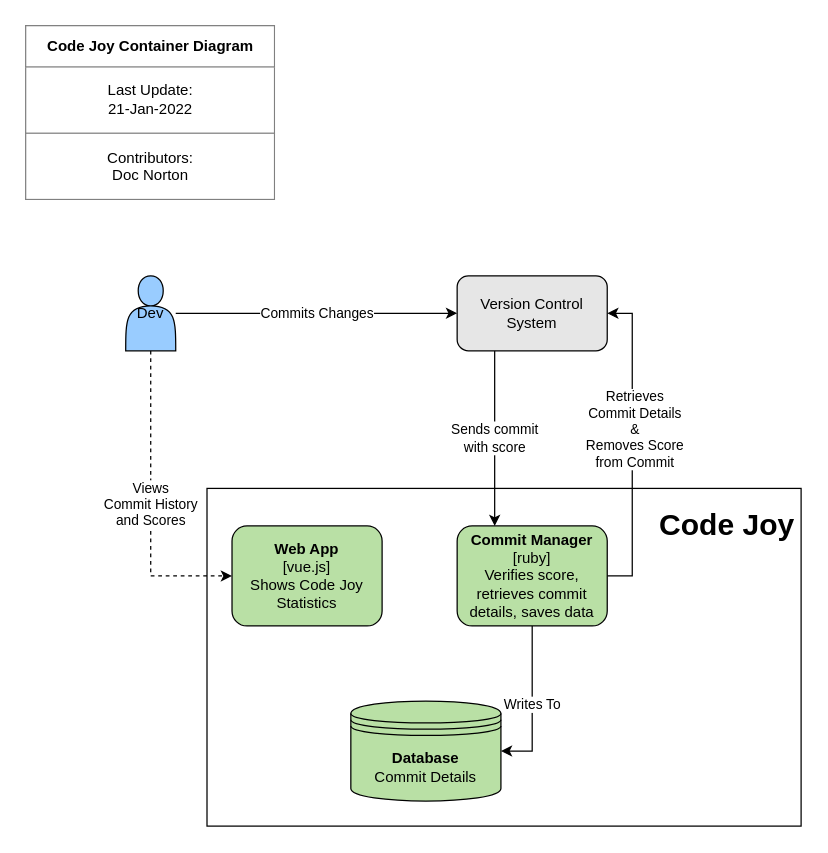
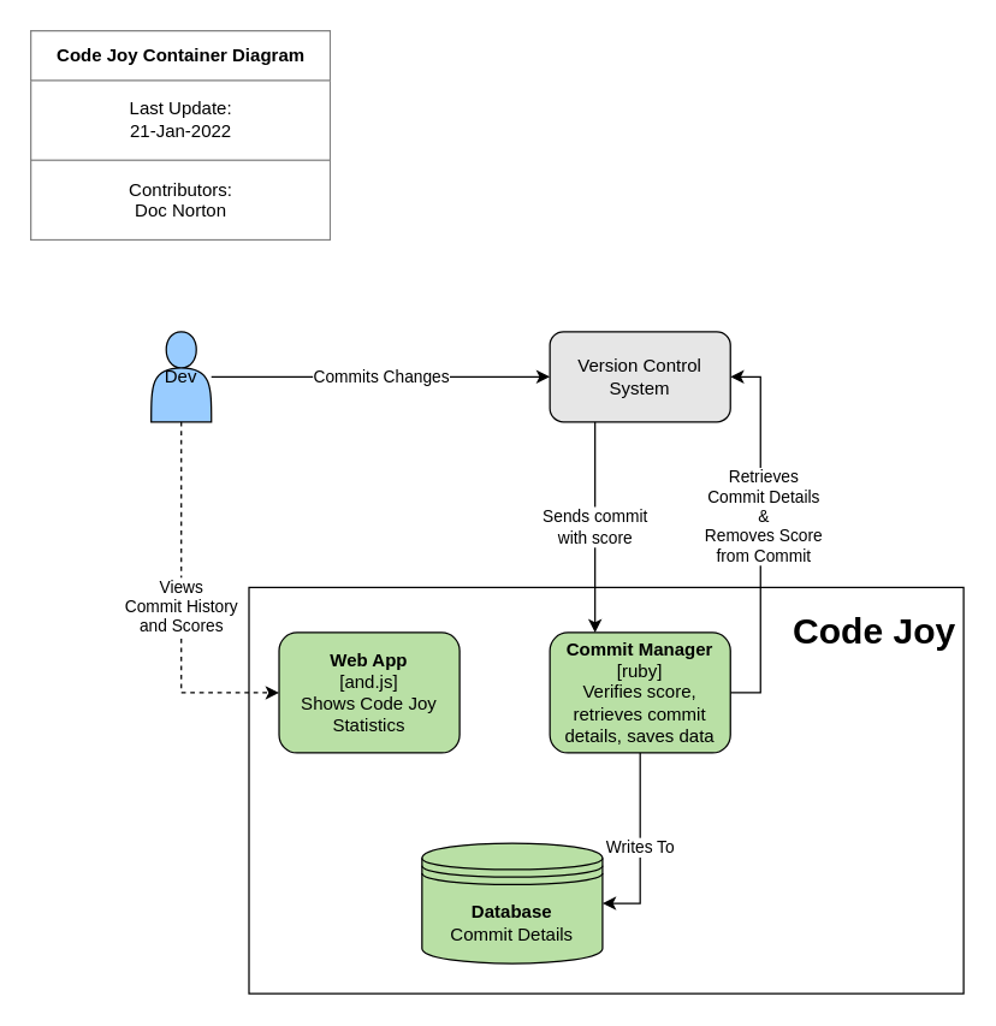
  <mxCell id="0" />
  <mxCell id="1" parent="0" />
  <mxCell id="2" value="" style="rounded=0;whiteSpace=wrap;html=1;" vertex="1" parent="1"><mxGeometry x="165" y="390" width="475" height="270" as="geometry" /></mxCell>
  <mxCell id="3" value="Commits Changes" style="edgeStyle=orthogonalEdgeStyle;rounded=0;orthogonalLoop=1;jettySize=auto;html=1;" edge="1" parent="1" source="5" target="7"><mxGeometry relative="1" as="geometry" /></mxCell>
  <mxCell id="4" value="Views&lt;br&gt;Commit History&lt;br&gt;and Scores" style="edgeStyle=orthogonalEdgeStyle;rounded=0;orthogonalLoop=1;jettySize=auto;html=1;entryX=0;entryY=0.5;entryDx=0;entryDy=0;exitX=0.5;exitY=1;exitDx=0;exitDy=0;dashed=1;" edge="1" parent="1" source="5" target="12"><mxGeometry relative="1" as="geometry" /></mxCell>
  <mxCell id="5" value="Dev" style="shape=actor;whiteSpace=wrap;html=1;fillColor=#99CCFF;" vertex="1" parent="1"><mxGeometry x="100" y="220" width="40" height="60" as="geometry" /></mxCell>
  <mxCell id="6" value="Sends commit&lt;br&gt;with score" style="edgeStyle=orthogonalEdgeStyle;rounded=0;orthogonalLoop=1;jettySize=auto;html=1;exitX=0.25;exitY=1;exitDx=0;exitDy=0;entryX=0.25;entryY=0;entryDx=0;entryDy=0;" edge="1" parent="1" source="7" target="15"><mxGeometry relative="1" as="geometry" /></mxCell>
  <mxCell id="7" value="Version Control System" style="rounded=1;whiteSpace=wrap;html=1;fillColor=#E6E6E6;" vertex="1" parent="1"><mxGeometry x="365" y="220" width="120" height="60" as="geometry" /></mxCell>
  <mxCell id="8" style="edgeStyle=orthogonalEdgeStyle;rounded=0;orthogonalLoop=1;jettySize=auto;html=1;entryX=1;entryY=0.5;entryDx=0;entryDy=0;exitX=1;exitY=0.5;exitDx=0;exitDy=0;" edge="1" parent="1" source="15" target="7"><mxGeometry relative="1" as="geometry" /></mxCell>
  <mxCell id="9" value="Retrieves&lt;br&gt;Commit Details&lt;br&gt;&amp;amp;&lt;br&gt;Removes Score&lt;br&gt;from Commit" style="edgeLabel;html=1;align=center;verticalAlign=middle;resizable=0;points=[];" vertex="1" connectable="0" parent="8"><mxGeometry x="0.236" y="-1" relative="1" as="geometry"><mxPoint y="17" as="offset" /></mxGeometry></mxCell>
  <mxCell id="10" value="&lt;table border=&quot;1&quot; width=&quot;100%&quot; cellpadding=&quot;4&quot; style=&quot;width: 100% ; height: 100% ; border-collapse: collapse&quot;&gt;&lt;tbody&gt;&lt;tr&gt;&lt;th align=&quot;center&quot;&gt;&lt;b&gt;Code Joy Container Diagram&lt;/b&gt;&lt;/th&gt;&lt;/tr&gt;&lt;tr&gt;&lt;td align=&quot;center&quot;&gt;Last Update:&lt;br&gt;21-Jan-2022&lt;/td&gt;&lt;/tr&gt;&lt;tr&gt;&lt;td align=&quot;center&quot;&gt;Contributors:&lt;br&gt;Doc Norton&lt;/td&gt;&lt;/tr&gt;&lt;/tbody&gt;&lt;/table&gt;" style="text;html=1;strokeColor=none;fillColor=none;overflow=fill;" vertex="1" parent="1"><mxGeometry x="20" y="20" width="200" height="140" as="geometry" /></mxCell>
  <mxCell id="11" value="&lt;h1&gt;Code Joy&lt;/h1&gt;" style="text;html=1;strokeColor=none;fillColor=none;spacing=5;spacingTop=-20;whiteSpace=wrap;overflow=hidden;rounded=0;align=right;" vertex="1" parent="1"><mxGeometry x="450" y="400" width="190" height="40" as="geometry" /></mxCell>
- <mxCell id="12" value="&lt;b&gt;Web App&lt;br&gt;&lt;/b&gt;[vue.js]&lt;br&gt;Shows Code Joy Statistics" style="rounded=1;whiteSpace=wrap;html=1;fillColor=#B9E0A5;" vertex="1" parent="1"><mxGeometry x="185" y="420" width="120" height="80" as="geometry" /></mxCell>
+ <mxCell id="12" value="&lt;b&gt;Web App&lt;br&gt;&lt;/b&gt;[and.js]&lt;br&gt;Shows Code Joy Statistics" style="rounded=1;whiteSpace=wrap;html=1;fillColor=#B9E0A5;" vertex="1" parent="1"><mxGeometry x="185" y="420" width="120" height="80" as="geometry" /></mxCell>
  <mxCell id="13" value="&lt;b&gt;Database&lt;/b&gt;&lt;br&gt;Commit Details" style="shape=datastore;whiteSpace=wrap;html=1;fillColor=#B9E0A5;" vertex="1" parent="1"><mxGeometry x="280" y="560" width="120" height="80" as="geometry" /></mxCell>
  <mxCell id="14" value="Writes To" style="edgeStyle=orthogonalEdgeStyle;rounded=0;orthogonalLoop=1;jettySize=auto;html=1;entryX=1;entryY=0.5;entryDx=0;entryDy=0;" edge="1" parent="1" source="15" target="13"><mxGeometry relative="1" as="geometry" /></mxCell>
  <mxCell id="15" value="&lt;b&gt;Commit Manager&lt;br&gt;&lt;/b&gt;[ruby]&lt;br&gt;Verifies score, retrieves commit details, saves data" style="rounded=1;whiteSpace=wrap;html=1;fillColor=#B9E0A5;" vertex="1" parent="1"><mxGeometry x="365" y="420" width="120" height="80" as="geometry" /></mxCell>
